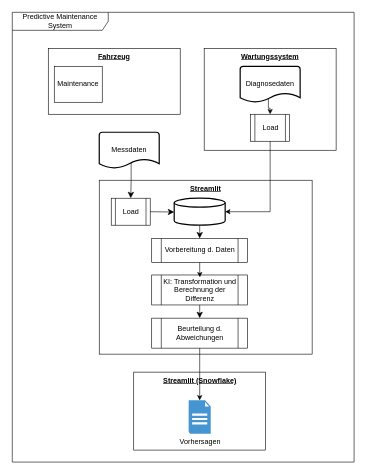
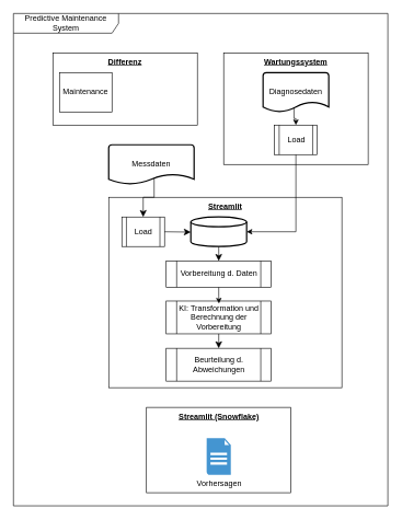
  <mxCell id="0" />
  <mxCell id="1" parent="0" />
  <mxCell id="2" value="Predictive Maintenance System" style="shape=umlFrame;whiteSpace=wrap;html=1;pointerEvents=0;recursiveResize=0;container=1;collapsible=0;width=160;" vertex="1" parent="1"><mxGeometry x="20" y="20" width="570" height="750" as="geometry" /></mxCell>
- <mxCell id="3" value="Messdaten" style="strokeWidth=2;html=1;shape=mxgraph.flowchart.document2;whiteSpace=wrap;size=0.25;" vertex="1" parent="2"><mxGeometry x="145" y="200" width="100" height="60" as="geometry" /></mxCell>
+ <mxCell id="3" value="Messdaten" style="strokeWidth=2;html=1;shape=mxgraph.flowchart.document2;whiteSpace=wrap;size=0.25;" vertex="1" parent="2"><mxGeometry x="145" y="200" width="130" height="60" as="geometry" /></mxCell>
  <mxCell id="4" value="Streamlit" style="rounded=0;whiteSpace=wrap;html=1;verticalAlign=top;fontStyle=5" vertex="1" parent="2"><mxGeometry x="145" y="280" width="355" height="290" as="geometry" /></mxCell>
  <mxCell id="5" value="" style="strokeWidth=2;html=1;shape=mxgraph.flowchart.database;whiteSpace=wrap;" vertex="1" parent="2"><mxGeometry x="270" y="310" width="85" height="45" as="geometry" /></mxCell>
  <mxCell id="6" value="Load" style="shape=process;whiteSpace=wrap;html=1;backgroundOutline=1;" vertex="1" parent="2"><mxGeometry x="165" y="310" width="65" height="45" as="geometry" /></mxCell>
  <mxCell id="7" value="Vorbereitung d. Daten" style="shape=process;whiteSpace=wrap;html=1;backgroundOutline=1;" vertex="1" parent="2"><mxGeometry x="232.5" y="377" width="160" height="40" as="geometry" /></mxCell>
- <mxCell id="8" value="KI: Transformation und Berechnung der Differenz" style="shape=process;whiteSpace=wrap;html=1;backgroundOutline=1;" vertex="1" parent="2"><mxGeometry x="232.5" y="438" width="160" height="50" as="geometry" /></mxCell>
+ <mxCell id="8" value="KI: Transformation und Berechnung der Vorbereitung" style="shape=process;whiteSpace=wrap;html=1;backgroundOutline=1;" vertex="1" parent="2"><mxGeometry x="232.5" y="438" width="160" height="50" as="geometry" /></mxCell>
  <mxCell id="9" value="Beurteilung d. Abweichungen" style="shape=process;whiteSpace=wrap;html=1;backgroundOutline=1;" vertex="1" parent="2"><mxGeometry x="232.5" y="510" width="160" height="50" as="geometry" /></mxCell>
  <mxCell id="10" value="" style="edgeStyle=elbowEdgeStyle;elbow=vertical;endArrow=classic;html=1;curved=0;rounded=0;endSize=8;startSize=8;exitX=1;exitY=0.5;exitDx=0;exitDy=0;entryX=0;entryY=0.5;entryDx=0;entryDy=0;entryPerimeter=0;" edge="1" parent="2" source="6" target="5"><mxGeometry width="50" height="50" relative="1" as="geometry"><mxPoint x="340" y="160" as="sourcePoint" /><mxPoint x="300" y="210" as="targetPoint" /></mxGeometry></mxCell>
  <mxCell id="11" value="" style="edgeStyle=elbowEdgeStyle;elbow=vertical;endArrow=classic;html=1;curved=0;rounded=0;endSize=8;startSize=8;exitX=0.5;exitY=1;exitDx=0;exitDy=0;entryX=0.5;entryY=0;entryDx=0;entryDy=0;exitPerimeter=0;" edge="1" parent="2" source="5" target="7"><mxGeometry width="50" height="50" relative="1" as="geometry"><mxPoint x="490" y="180" as="sourcePoint" /><mxPoint x="450" y="230" as="targetPoint" /><Array as="points"><mxPoint x="310" y="366" /></Array></mxGeometry></mxCell>
  <mxCell id="12" value="" style="edgeStyle=elbowEdgeStyle;elbow=vertical;endArrow=classic;html=1;curved=0;rounded=0;endSize=8;startSize=8;entryX=0.5;entryY=0;entryDx=0;entryDy=0;exitX=0.5;exitY=1;exitDx=0;exitDy=0;" edge="1" parent="2" source="8" target="9"><mxGeometry width="50" height="50" relative="1" as="geometry"><mxPoint x="313" y="490" as="sourcePoint" /><mxPoint x="333" y="390" as="targetPoint" /><Array as="points" /></mxGeometry></mxCell>
  <mxCell id="13" value="" style="edgeStyle=orthogonalEdgeStyle;rounded=0;orthogonalLoop=1;jettySize=auto;html=1;exitX=0.5;exitY=1;exitDx=0;exitDy=0;entryX=0.502;entryY=0.077;entryDx=0;entryDy=0;entryPerimeter=0;" edge="1" parent="2" source="7" target="8"><mxGeometry relative="1" as="geometry"><mxPoint x="313" y="420" as="sourcePoint" /><mxPoint x="312.5" y="435" as="targetPoint" /><Array as="points"><mxPoint x="313" y="430" /></Array></mxGeometry></mxCell>
  <mxCell id="14" value="Streamlit (Snowflake)" style="rounded=0;whiteSpace=wrap;html=1;verticalAlign=top;fontStyle=5" vertex="1" parent="2"><mxGeometry x="202.5" y="600" width="220" height="130" as="geometry" /></mxCell>
  <mxCell id="15" value="Vorhersagen" style="shadow=0;dashed=0;html=1;strokeColor=none;fillColor=#4495D1;labelPosition=center;verticalLabelPosition=bottom;verticalAlign=top;align=center;outlineConnect=0;shape=mxgraph.veeam.2d.report;" vertex="1" parent="2"><mxGeometry x="294.1" y="647.1" width="36.8" height="55.8" as="geometry" /></mxCell>
- <mxCell id="16" style="edgeStyle=orthogonalEdgeStyle;rounded=0;orthogonalLoop=1;jettySize=auto;html=1;exitX=0.5;exitY=1;exitDx=0;exitDy=0;" edge="1" parent="2" source="9" target="15"><mxGeometry relative="1" as="geometry"><mxPoint x="300" y="620" as="targetPoint" /></mxGeometry></mxCell>
  <mxCell id="17" value="" style="group" vertex="1" connectable="0" parent="2"><mxGeometry x="60" y="60" width="220" height="110" as="geometry" /></mxCell>
- <mxCell id="18" value="Fahrzeug" style="rounded=0;whiteSpace=wrap;html=1;verticalAlign=top;fontStyle=5" vertex="1" parent="17"><mxGeometry width="220" height="110" as="geometry" /></mxCell>
+ <mxCell id="18" value="Differenz" style="rounded=0;whiteSpace=wrap;html=1;verticalAlign=top;fontStyle=5" vertex="1" parent="17"><mxGeometry width="220" height="110" as="geometry" /></mxCell>
  <mxCell id="19" value="Maintenance" style="rounded=0;whiteSpace=wrap;html=1;" vertex="1" parent="17"><mxGeometry x="10" y="30" width="80" height="60" as="geometry" /></mxCell>
  <mxCell id="20" value="" style="edgeStyle=elbowEdgeStyle;elbow=vertical;endArrow=classic;html=1;curved=0;rounded=0;endSize=8;startSize=8;exitX=0.532;exitY=0.845;exitDx=0;exitDy=0;exitPerimeter=0;" edge="1" parent="2" source="3" target="6"><mxGeometry width="50" height="50" relative="1" as="geometry"><mxPoint x="350" y="70" as="sourcePoint" /><mxPoint x="350" y="210" as="targetPoint" /></mxGeometry></mxCell>
  <mxCell id="21" value="Wartungssystem" style="rounded=0;whiteSpace=wrap;html=1;verticalAlign=top;fontStyle=5" vertex="1" parent="2"><mxGeometry x="320" y="60" width="220" height="170" as="geometry" /></mxCell>
  <mxCell id="22" value="Diagnosedaten" style="strokeWidth=2;html=1;shape=mxgraph.flowchart.document2;whiteSpace=wrap;size=0.25;" vertex="1" parent="2"><mxGeometry x="380" y="90" width="100" height="60" as="geometry" /></mxCell>
  <mxCell id="23" value="Load" style="shape=process;whiteSpace=wrap;html=1;backgroundOutline=1;" vertex="1" parent="2"><mxGeometry x="397.5" y="170" width="65" height="45" as="geometry" /></mxCell>
  <mxCell id="24" value="" style="edgeStyle=orthogonalEdgeStyle;rounded=0;orthogonalLoop=1;jettySize=auto;html=1;exitX=0.5;exitY=1;exitDx=0;exitDy=0;entryX=1;entryY=0.5;entryDx=0;entryDy=0;entryPerimeter=0;" edge="1" parent="2" source="23" target="5"><mxGeometry relative="1" as="geometry"><mxPoint x="323" y="427" as="sourcePoint" /><mxPoint x="323" y="452" as="targetPoint" /><Array as="points"><mxPoint x="430" y="333" /></Array></mxGeometry></mxCell>
  <mxCell id="25" value="" style="edgeStyle=orthogonalEdgeStyle;rounded=0;orthogonalLoop=1;jettySize=auto;html=1;exitX=0.471;exitY=0.885;exitDx=0;exitDy=0;entryX=0.5;entryY=0;entryDx=0;entryDy=0;exitPerimeter=0;" edge="1" parent="2" source="22" target="23"><mxGeometry relative="1" as="geometry"><mxPoint x="510" y="360" as="sourcePoint" /><mxPoint x="510" y="385" as="targetPoint" /><Array as="points"><mxPoint x="427" y="160" /><mxPoint x="430" y="160" /></Array></mxGeometry></mxCell>
